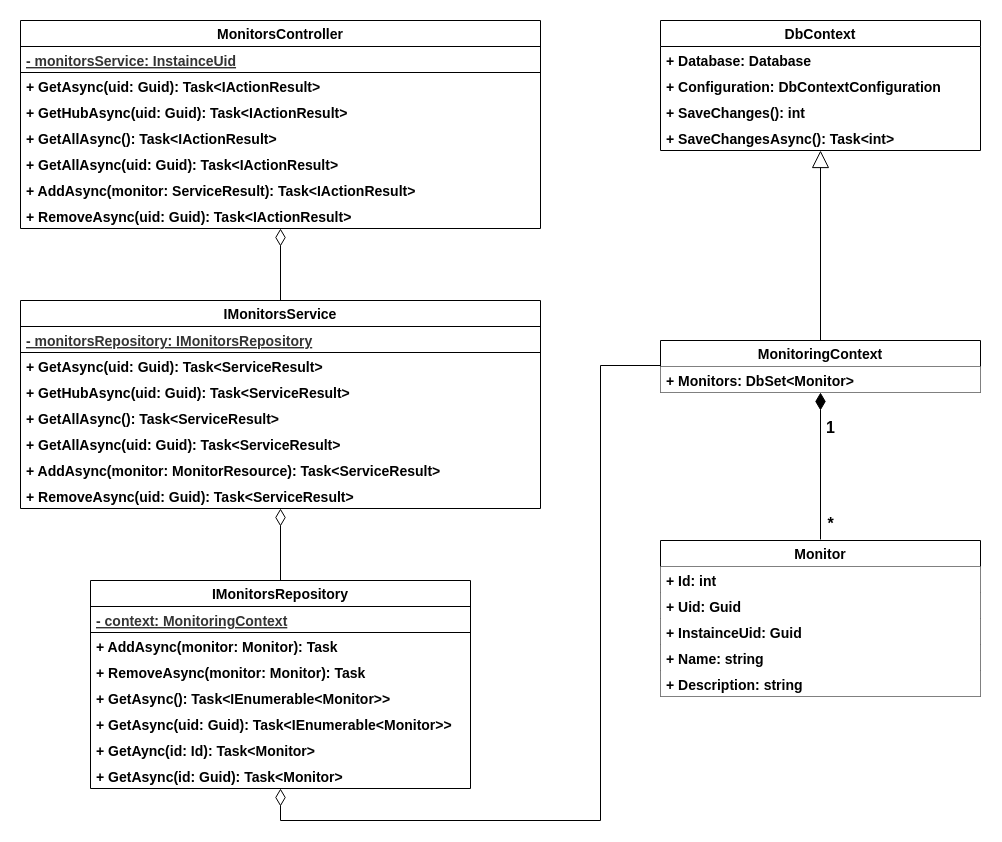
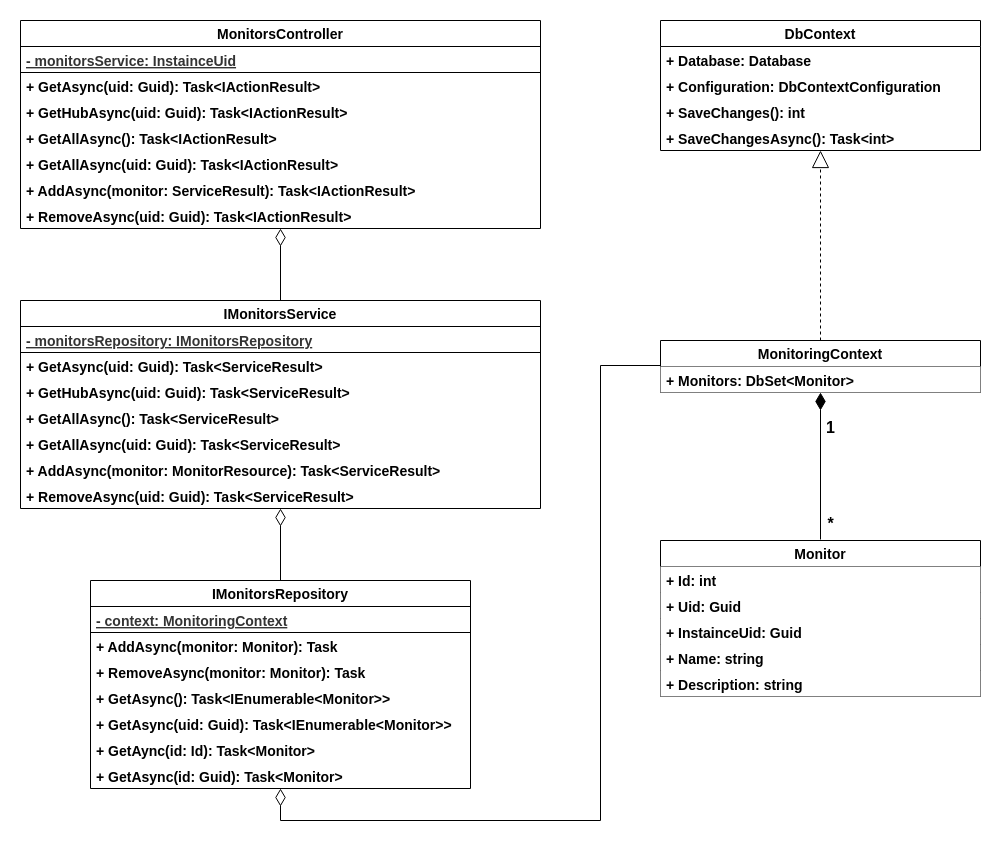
  <mxCell id="0" />
  <mxCell id="1" parent="0" />
  <mxCell id="2" value="MonitorsController" style="swimlane;fontStyle=1;childLayout=stackLayout;horizontal=1;startSize=26;horizontalStack=0;resizeParent=1;resizeParentMax=0;resizeLast=0;collapsible=1;marginBottom=0;fontSize=14;" parent="1" vertex="1"><mxGeometry x="20" y="20" width="520" height="208" as="geometry" /></mxCell>
  <mxCell id="3" value="- monitorsService: InstainceUid" style="text;align=left;verticalAlign=top;spacingLeft=4;spacingRight=4;overflow=hidden;rotatable=0;points=[[0,0.5],[1,0.5]];portConstraint=eastwest;fontStyle=5;fontSize=14;rounded=0;fontColor=#333333;strokeColor=#000000;fillColor=#FFFFFF;" parent="2" vertex="1"><mxGeometry y="26" width="520" height="26" as="geometry" /></mxCell>
  <mxCell id="4" value="+ GetAsync(uid: Guid): Task&lt;IActionResult&gt;" style="text;strokeColor=none;fillColor=none;align=left;verticalAlign=top;spacingLeft=4;spacingRight=4;overflow=hidden;rotatable=0;points=[[0,0.5],[1,0.5]];portConstraint=eastwest;fontStyle=1;fontSize=14;" parent="2" vertex="1"><mxGeometry y="52" width="520" height="26" as="geometry" /></mxCell>
  <mxCell id="5" value="+ GetHubAsync(uid: Guid): Task&lt;IActionResult&gt;" style="text;strokeColor=none;fillColor=none;align=left;verticalAlign=top;spacingLeft=4;spacingRight=4;overflow=hidden;rotatable=0;points=[[0,0.5],[1,0.5]];portConstraint=eastwest;fontStyle=1;fontSize=14;" parent="2" vertex="1"><mxGeometry y="78" width="520" height="26" as="geometry" /></mxCell>
  <mxCell id="6" value="+ GetAllAsync(): Task&lt;IActionResult&gt;" style="text;strokeColor=none;fillColor=none;align=left;verticalAlign=top;spacingLeft=4;spacingRight=4;overflow=hidden;rotatable=0;points=[[0,0.5],[1,0.5]];portConstraint=eastwest;fontStyle=1;fontSize=14;" parent="2" vertex="1"><mxGeometry y="104" width="520" height="26" as="geometry" /></mxCell>
  <mxCell id="7" value="+ GetAllAsync(uid: Guid): Task&lt;IActionResult&gt;" style="text;strokeColor=none;fillColor=none;align=left;verticalAlign=top;spacingLeft=4;spacingRight=4;overflow=hidden;rotatable=0;points=[[0,0.5],[1,0.5]];portConstraint=eastwest;fontStyle=1;fontSize=14;" parent="2" vertex="1"><mxGeometry y="130" width="520" height="26" as="geometry" /></mxCell>
  <mxCell id="8" value="+ AddAsync(monitor: ServiceResult): Task&lt;IActionResult&gt;" style="text;strokeColor=none;fillColor=none;align=left;verticalAlign=top;spacingLeft=4;spacingRight=4;overflow=hidden;rotatable=0;points=[[0,0.5],[1,0.5]];portConstraint=eastwest;fontStyle=1;fontSize=14;" parent="2" vertex="1"><mxGeometry y="156" width="520" height="26" as="geometry" /></mxCell>
  <mxCell id="9" value="+ RemoveAsync(uid: Guid): Task&lt;IActionResult&gt;" style="text;strokeColor=none;fillColor=none;align=left;verticalAlign=top;spacingLeft=4;spacingRight=4;overflow=hidden;rotatable=0;points=[[0,0.5],[1,0.5]];portConstraint=eastwest;fontStyle=1;fontSize=14;" parent="2" vertex="1"><mxGeometry y="182" width="520" height="26" as="geometry" /></mxCell>
  <mxCell id="10" style="edgeStyle=orthogonalEdgeStyle;rounded=0;orthogonalLoop=1;jettySize=auto;html=1;exitX=0.5;exitY=0;exitDx=0;exitDy=0;fontSize=14;endArrow=diamondThin;endFill=0;startSize=6;endSize=15;fontStyle=1" parent="1" source="11" target="35" edge="1"><mxGeometry relative="1" as="geometry" /></mxCell>
  <mxCell id="11" value="IMonitorsRepository" style="swimlane;fontStyle=1;childLayout=stackLayout;horizontal=1;startSize=26;horizontalStack=0;resizeParent=1;resizeParentMax=0;resizeLast=0;collapsible=1;marginBottom=0;fontSize=14;" parent="1" vertex="1"><mxGeometry x="90" width="380" height="208" as="geometry" y="580" /></mxCell>
  <mxCell id="12" value="- context: MonitoringContext" style="text;align=left;verticalAlign=top;spacingLeft=4;spacingRight=4;overflow=hidden;rotatable=0;points=[[0,0.5],[1,0.5]];portConstraint=eastwest;fontStyle=5;fontSize=14;rounded=0;fontColor=#333333;strokeColor=#000000;fillColor=#FFFFFF;" parent="11" vertex="1"><mxGeometry y="26" width="380" height="26" as="geometry" /></mxCell>
  <mxCell id="13" value="+ AddAsync(monitor: Monitor): Task" style="text;strokeColor=none;fillColor=none;align=left;verticalAlign=top;spacingLeft=4;spacingRight=4;overflow=hidden;rotatable=0;points=[[0,0.5],[1,0.5]];portConstraint=eastwest;fontStyle=1;fontSize=14;" parent="11" vertex="1"><mxGeometry y="52" width="380" height="26" as="geometry" /></mxCell>
  <mxCell id="14" value="+ RemoveAsync(monitor: Monitor): Task" style="text;strokeColor=none;fillColor=none;align=left;verticalAlign=top;spacingLeft=4;spacingRight=4;overflow=hidden;rotatable=0;points=[[0,0.5],[1,0.5]];portConstraint=eastwest;fontStyle=1;fontSize=14;" parent="11" vertex="1"><mxGeometry y="78" width="380" height="26" as="geometry" /></mxCell>
  <mxCell id="15" value="+ GetAsync(): Task&lt;IEnumerable&lt;Monitor&gt;&gt;" style="text;strokeColor=none;fillColor=none;align=left;verticalAlign=top;spacingLeft=4;spacingRight=4;overflow=hidden;rotatable=0;points=[[0,0.5],[1,0.5]];portConstraint=eastwest;fontStyle=1;fontSize=14;" parent="11" vertex="1"><mxGeometry y="104" width="380" height="26" as="geometry" /></mxCell>
  <mxCell id="16" value="+ GetAsync(uid: Guid): Task&lt;IEnumerable&lt;Monitor&gt;&gt;" style="text;strokeColor=none;fillColor=none;align=left;verticalAlign=top;spacingLeft=4;spacingRight=4;overflow=hidden;rotatable=0;points=[[0,0.5],[1,0.5]];portConstraint=eastwest;fontStyle=1;fontSize=14;" parent="11" vertex="1"><mxGeometry y="130" width="380" height="26" as="geometry" /></mxCell>
  <mxCell id="17" value="+ GetAync(id: Id): Task&lt;Monitor&gt;" style="text;strokeColor=none;fillColor=none;align=left;verticalAlign=top;spacingLeft=4;spacingRight=4;overflow=hidden;rotatable=0;points=[[0,0.5],[1,0.5]];portConstraint=eastwest;fontStyle=1;fontSize=14;" parent="11" vertex="1"><mxGeometry y="156" width="380" height="26" as="geometry" /></mxCell>
  <mxCell id="18" value="+ GetAsync(id: Guid): Task&lt;Monitor&gt;" style="text;strokeColor=none;fillColor=none;align=left;verticalAlign=top;spacingLeft=4;spacingRight=4;overflow=hidden;rotatable=0;points=[[0,0.5],[1,0.5]];portConstraint=eastwest;fontStyle=1;fontSize=14;" parent="11" vertex="1"><mxGeometry y="182" width="380" height="26" as="geometry" /></mxCell>
- <mxCell id="19" style="edgeStyle=orthogonalEdgeStyle;rounded=0;orthogonalLoop=1;jettySize=auto;html=1;exitX=0.5;exitY=0;exitDx=0;exitDy=0;fontSize=14;endArrow=block;endFill=0;startSize=6;endSize=15;" parent="1" source="20" target="22" edge="1"><mxGeometry relative="1" as="geometry" /></mxCell>
+ <mxCell id="19" style="edgeStyle=orthogonalEdgeStyle;rounded=0;orthogonalLoop=1;jettySize=auto;html=1;exitX=0.5;exitY=0;exitDx=0;exitDy=0;fontSize=14;endArrow=block;endFill=0;startSize=6;endSize=15;dashed=1;" parent="1" source="20" target="22" edge="1"><mxGeometry relative="1" as="geometry" /></mxCell>
  <mxCell id="20" value="MonitoringContext" style="swimlane;fontStyle=1;childLayout=stackLayout;horizontal=1;startSize=26;horizontalStack=0;resizeParent=1;resizeParentMax=0;resizeLast=0;collapsible=1;marginBottom=0;fontSize=14;" parent="1" vertex="1"><mxGeometry x="660" y="340" width="320" height="52" as="geometry" /></mxCell>
  <mxCell id="21" value="+ Monitors: DbSet&lt;Monitor&gt;" style="text;align=left;verticalAlign=top;spacingLeft=4;spacingRight=4;overflow=hidden;rotatable=0;points=[[0,0.5],[1,0.5]];portConstraint=eastwest;fontStyle=1;fontSize=14;fillColor=#ffffff;" parent="20" vertex="1"><mxGeometry y="26" width="320" height="26" as="geometry" /></mxCell>
  <mxCell id="22" value="DbContext" style="swimlane;fontStyle=1;childLayout=stackLayout;horizontal=1;startSize=26;horizontalStack=0;resizeParent=1;resizeParentMax=0;resizeLast=0;collapsible=1;marginBottom=0;fontSize=14;" parent="1" vertex="1"><mxGeometry x="660" y="20" width="320" height="130" as="geometry" /></mxCell>
  <mxCell id="23" value="+ Database: Database" style="text;strokeColor=none;fillColor=none;align=left;verticalAlign=top;spacingLeft=4;spacingRight=4;overflow=hidden;rotatable=0;points=[[0,0.5],[1,0.5]];portConstraint=eastwest;fontStyle=1;fontSize=14;" parent="22" vertex="1"><mxGeometry y="26" width="320" height="26" as="geometry" /></mxCell>
  <mxCell id="24" value="+ Configuration: DbContextConfiguration" style="text;fillColor=none;align=left;verticalAlign=top;spacingLeft=4;spacingRight=4;overflow=hidden;rotatable=0;points=[[0,0.5],[1,0.5]];portConstraint=eastwest;fontStyle=1;fontSize=14;" parent="22" vertex="1"><mxGeometry y="52" width="320" height="26" as="geometry" /></mxCell>
  <mxCell id="25" value="+ SaveChanges(): int" style="text;strokeColor=none;fillColor=none;align=left;verticalAlign=top;spacingLeft=4;spacingRight=4;overflow=hidden;rotatable=0;points=[[0,0.5],[1,0.5]];portConstraint=eastwest;fontStyle=1;fontSize=14;" parent="22" vertex="1"><mxGeometry y="78" width="320" height="26" as="geometry" /></mxCell>
  <mxCell id="26" value="+ SaveChangesAsync(): Task&lt;int&gt;" style="text;strokeColor=none;fillColor=none;align=left;verticalAlign=top;spacingLeft=4;spacingRight=4;overflow=hidden;rotatable=0;points=[[0,0.5],[1,0.5]];portConstraint=eastwest;fontStyle=1;fontSize=14;" parent="22" vertex="1"><mxGeometry y="104" width="320" height="26" as="geometry" /></mxCell>
  <mxCell id="27" value="&lt;b style=&quot;font-size: 16px&quot;&gt;1&lt;br&gt;&lt;br&gt;&lt;br&gt;&lt;br&gt;&lt;br&gt;*&lt;/b&gt;" style="edgeStyle=orthogonalEdgeStyle;rounded=0;orthogonalLoop=1;jettySize=auto;html=1;exitX=0.5;exitY=0;exitDx=0;exitDy=0;fontSize=14;endArrow=diamondThin;endFill=1;startSize=6;endSize=15;" parent="1" source="28" target="20" edge="1"><mxGeometry x="-0.126" y="-10" relative="1" as="geometry"><mxPoint as="offset" /></mxGeometry></mxCell>
  <mxCell id="28" value="Monitor" style="swimlane;fontStyle=1;childLayout=stackLayout;horizontal=1;startSize=26;horizontalStack=0;resizeParent=1;resizeParentMax=0;resizeLast=0;collapsible=1;marginBottom=0;fontSize=14;perimeterSpacing=1;" parent="1" vertex="1"><mxGeometry x="660" y="540" width="320" height="156" as="geometry" /></mxCell>
  <mxCell id="29" value="+ Id: int" style="text;align=left;verticalAlign=top;spacingLeft=4;spacingRight=4;overflow=hidden;rotatable=0;points=[[0,0.5],[1,0.5]];portConstraint=eastwest;fontStyle=1;fontSize=14;fillColor=#ffffff;" parent="28" vertex="1"><mxGeometry y="26" width="320" height="26" as="geometry" /></mxCell>
  <mxCell id="30" value="+ Uid: Guid" style="text;align=left;verticalAlign=top;spacingLeft=4;spacingRight=4;overflow=hidden;rotatable=0;points=[[0,0.5],[1,0.5]];portConstraint=eastwest;fontStyle=1;fontSize=14;fillColor=#ffffff;" parent="28" vertex="1"><mxGeometry y="52" width="320" height="26" as="geometry" /></mxCell>
  <mxCell id="31" value="+ InstainceUid: Guid" style="text;align=left;verticalAlign=top;spacingLeft=4;spacingRight=4;overflow=hidden;rotatable=0;points=[[0,0.5],[1,0.5]];portConstraint=eastwest;fontStyle=1;fontSize=14;fillColor=#ffffff;" parent="28" vertex="1"><mxGeometry y="78" width="320" height="26" as="geometry" /></mxCell>
  <mxCell id="32" value="+ Name: string" style="text;align=left;verticalAlign=top;spacingLeft=4;spacingRight=4;overflow=hidden;rotatable=0;points=[[0,0.5],[1,0.5]];portConstraint=eastwest;fontStyle=1;fontSize=14;fillColor=#ffffff;" parent="28" vertex="1"><mxGeometry y="104" width="320" height="26" as="geometry" /></mxCell>
  <mxCell id="33" value="+ Description: string" style="text;align=left;verticalAlign=top;spacingLeft=4;spacingRight=4;overflow=hidden;rotatable=0;points=[[0,0.5],[1,0.5]];portConstraint=eastwest;fontStyle=1;fontSize=14;fillColor=#ffffff;" parent="28" vertex="1"><mxGeometry y="130" width="320" height="26" as="geometry" /></mxCell>
  <mxCell id="34" style="edgeStyle=orthogonalEdgeStyle;rounded=0;orthogonalLoop=1;jettySize=auto;html=1;exitX=0.5;exitY=0;exitDx=0;exitDy=0;fontSize=14;endArrow=diamondThin;endFill=0;startSize=6;endSize=15;fontStyle=1" parent="1" source="35" target="2" edge="1"><mxGeometry relative="1" as="geometry" /></mxCell>
  <mxCell id="35" value="IMonitorsService" style="swimlane;fontStyle=1;childLayout=stackLayout;horizontal=1;startSize=26;horizontalStack=0;resizeParent=1;resizeParentMax=0;resizeLast=0;collapsible=1;marginBottom=0;fontSize=14;" parent="1" vertex="1"><mxGeometry x="20" y="300" width="520" height="208" as="geometry" /></mxCell>
  <mxCell id="36" value="- monitorsRepository: IMonitorsRepository" style="text;align=left;verticalAlign=top;spacingLeft=4;spacingRight=4;overflow=hidden;rotatable=0;points=[[0,0.5],[1,0.5]];portConstraint=eastwest;fontStyle=5;fontSize=14;rounded=0;fontColor=#333333;strokeColor=#000000;fillColor=#FFFFFF;" parent="35" vertex="1"><mxGeometry y="26" width="520" height="26" as="geometry" /></mxCell>
  <mxCell id="37" value="+ GetAsync(uid: Guid): Task&lt;ServiceResult&gt;" style="text;strokeColor=none;fillColor=none;align=left;verticalAlign=top;spacingLeft=4;spacingRight=4;overflow=hidden;rotatable=0;points=[[0,0.5],[1,0.5]];portConstraint=eastwest;fontStyle=1;fontSize=14;" parent="35" vertex="1"><mxGeometry y="52" width="520" height="26" as="geometry" /></mxCell>
  <mxCell id="38" value="+ GetHubAsync(uid: Guid): Task&lt;ServiceResult&gt;" style="text;strokeColor=none;fillColor=none;align=left;verticalAlign=top;spacingLeft=4;spacingRight=4;overflow=hidden;rotatable=0;points=[[0,0.5],[1,0.5]];portConstraint=eastwest;fontStyle=1;fontSize=14;" parent="35" vertex="1"><mxGeometry y="78" width="520" height="26" as="geometry" /></mxCell>
  <mxCell id="39" value="+ GetAllAsync(): Task&lt;ServiceResult&gt;" style="text;strokeColor=none;fillColor=none;align=left;verticalAlign=top;spacingLeft=4;spacingRight=4;overflow=hidden;rotatable=0;points=[[0,0.5],[1,0.5]];portConstraint=eastwest;fontStyle=1;fontSize=14;" parent="35" vertex="1"><mxGeometry y="104" width="520" height="26" as="geometry" /></mxCell>
  <mxCell id="40" value="+ GetAllAsync(uid: Guid): Task&lt;ServiceResult&gt;" style="text;strokeColor=none;fillColor=none;align=left;verticalAlign=top;spacingLeft=4;spacingRight=4;overflow=hidden;rotatable=0;points=[[0,0.5],[1,0.5]];portConstraint=eastwest;fontStyle=1;fontSize=14;" parent="35" vertex="1"><mxGeometry y="130" width="520" height="26" as="geometry" /></mxCell>
  <mxCell id="41" value="+ AddAsync(monitor: MonitorResource): Task&lt;ServiceResult&gt;" style="text;strokeColor=none;fillColor=none;align=left;verticalAlign=top;spacingLeft=4;spacingRight=4;overflow=hidden;rotatable=0;points=[[0,0.5],[1,0.5]];portConstraint=eastwest;fontStyle=1;fontSize=14;" parent="35" vertex="1"><mxGeometry y="156" width="520" height="26" as="geometry" /></mxCell>
  <mxCell id="42" value="+ RemoveAsync(uid: Guid): Task&lt;ServiceResult&gt;" style="text;strokeColor=none;fillColor=none;align=left;verticalAlign=top;spacingLeft=4;spacingRight=4;overflow=hidden;rotatable=0;points=[[0,0.5],[1,0.5]];portConstraint=eastwest;fontStyle=1;fontSize=14;" parent="35" vertex="1"><mxGeometry y="182" width="520" height="26" as="geometry" /></mxCell>
  <mxCell id="43" style="edgeStyle=orthogonalEdgeStyle;rounded=0;orthogonalLoop=1;jettySize=auto;html=1;exitX=0;exitY=0.5;exitDx=0;exitDy=0;fontSize=14;endArrow=diamondThin;endFill=0;startSize=6;endSize=15;" parent="1" target="11" edge="1"><mxGeometry relative="1" as="geometry"><mxPoint x="660" y="365" as="sourcePoint" /><Array as="points"><mxPoint x="600" y="365" /><mxPoint x="600" y="820" /><mxPoint x="280" y="820" /></Array></mxGeometry></mxCell>
